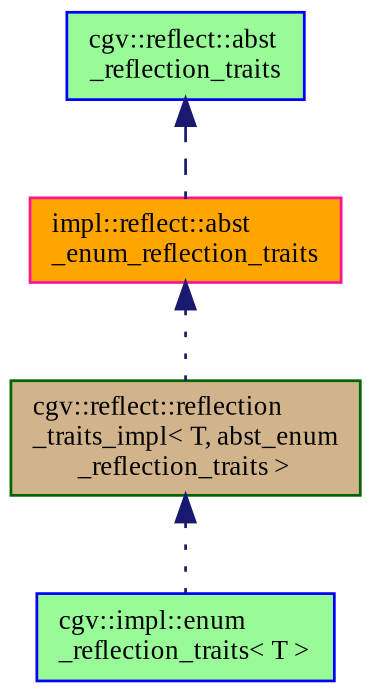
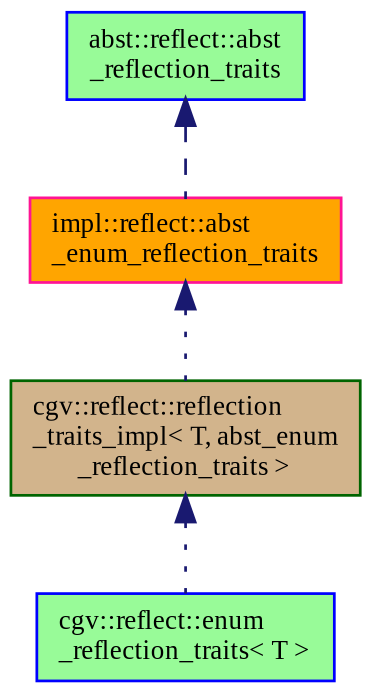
  digraph {
    fontname="Liberation Serif"
    node [color=blue fillcolor=palegreen fontname="Liberation Serif" fontsize=10 shape=record style=filled]
    edge [color=midnightblue dir=back fontname="Liberation Serif" fontsize=10 labelfontname=Helvetica labelfontsize=10 style=dotted]
-   n1 [fontcolor=black height=0.2 label="cgv::impl::enum\l_reflection_traits\< T \>" width=0.4]
+   n1 [fontcolor=black height=0.2 label="cgv::reflect::enum\l_reflection_traits\< T \>" width=0.4]
    n2 [color=darkgreen fillcolor=tan height=0.2 label="cgv::reflect::reflection\l_traits_impl\< T, abst_enum\l_reflection_traits \>" width=0.4]
    n3 [color=deeppink fillcolor=orange height=0.2 label="impl::reflect::abst\l_enum_reflection_traits" width=0.4]
-   n4 [height=0.2 label="cgv::reflect::abst\l_reflection_traits" width=0.4]
+   n4 [height=0.2 label="abst::reflect::abst\l_reflection_traits" width=0.4]
    n2 -> n1
    n3 -> n2
    n4 -> n3 [style=dashed]
  }
